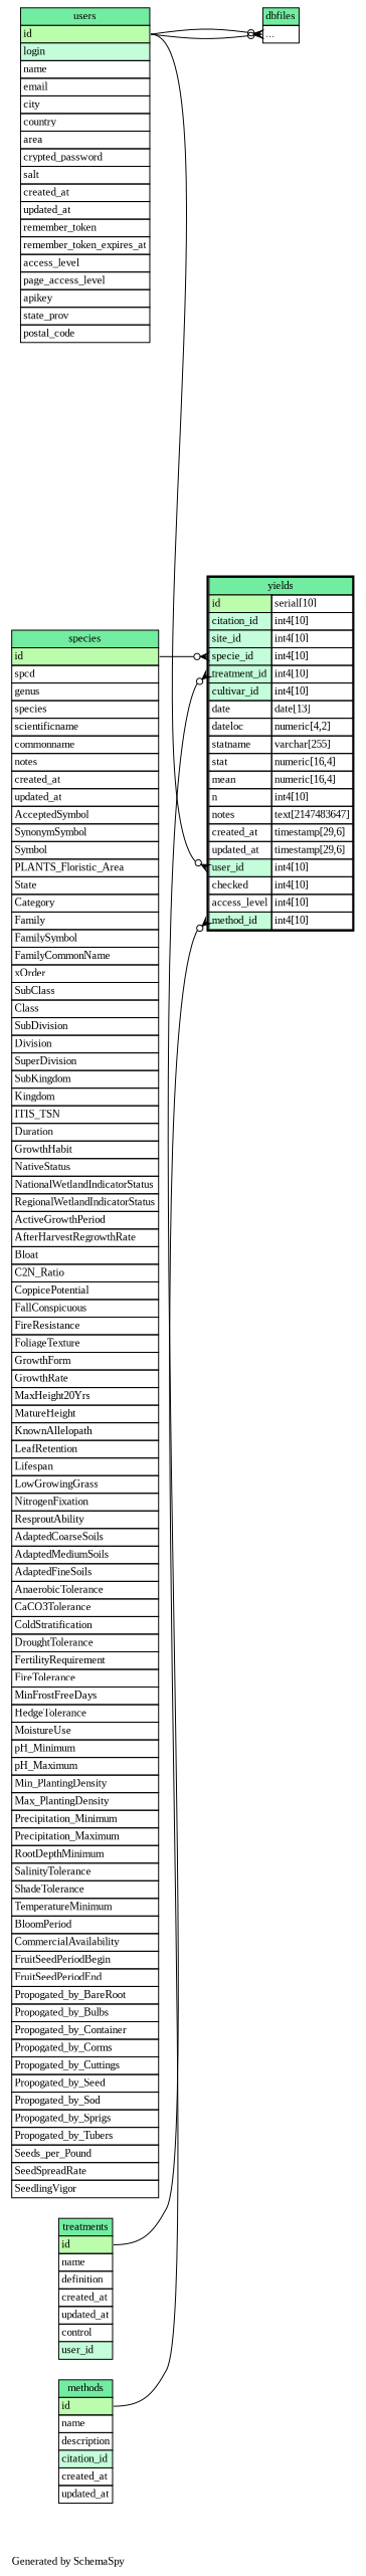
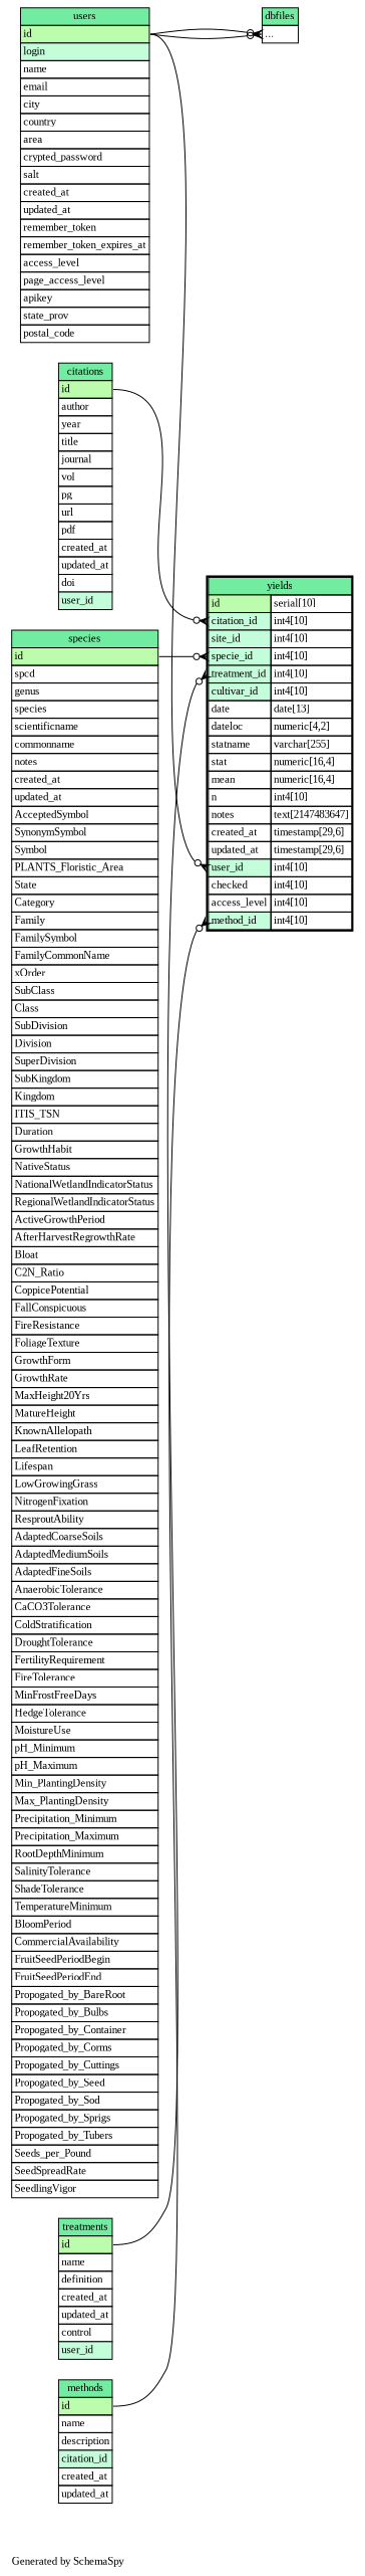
  digraph {
    bgcolor="#ffffff"
    fontname="Liberation Serif"
    fontsize=11
    label="\nGenerated by SchemaSpy"
    labeljust=l
    nodesep=0.18
    rankdir=RL
    ranksep=0.46
    node [fontname="Liberation Serif" fontsize=11 shape=plaintext]
    edge [arrowhead=none arrowsize=0.8 arrowtail=crowodot dir=back fontname="Liberation Serif" headport="id:e" tailport="elipses:w"]
+   n1 [label=<     <TABLE BORDER="0" CELLBORDER="1" CELLSPACING="0" BGCOLOR="#FFFFFF">       <TR><TD COLSPAN="4" BGCOLOR="#72ECA1" ALIGN="CENTER">citations</TD></TR>       <TR><TD PORT="id" COLSPAN="4" BGCOLOR="#bcfdad !important" ALIGN="LEFT">id</TD></TR>       <TR><TD PORT="author" COLSPAN="4" ALIGN="LEFT">author</TD></TR>       <TR><TD PORT="year" COLSPAN="4" ALIGN="LEFT">year</TD></TR>       <TR><TD PORT="title" COLSPAN="4" ALIGN="LEFT">title</TD></TR>       <TR><TD PORT="journal" COLSPAN="4" ALIGN="LEFT">journal</TD></TR>       <TR><TD PORT="vol" COLSPAN="4" ALIGN="LEFT">vol</TD></TR>       <TR><TD PORT="pg" COLSPAN="4" ALIGN="LEFT">pg</TD></TR>       <TR><TD PORT="url" COLSPAN="4" ALIGN="LEFT">url</TD></TR>       <TR><TD PORT="pdf" COLSPAN="4" ALIGN="LEFT">pdf</TD></TR>       <TR><TD PORT="created_at" COLSPAN="4" ALIGN="LEFT">created_at</TD></TR>       <TR><TD PORT="updated_at" COLSPAN="4" ALIGN="LEFT">updated_at</TD></TR>       <TR><TD PORT="doi" COLSPAN="4" ALIGN="LEFT">doi</TD></TR>       <TR><TD PORT="user_id" COLSPAN="4" BGCOLOR="#c4fdda !important" ALIGN="LEFT">user_id</TD></TR>     </TABLE>>]
    n2 [label=<     <TABLE BORDER="0" CELLBORDER="1" CELLSPACING="0" BGCOLOR="#FFFFFF">       <TR><TD COLSPAN="4" BGCOLOR="#72ECA1" ALIGN="CENTER">users</TD></TR>       <TR><TD PORT="id" COLSPAN="4" BGCOLOR="#bcfdad !important" ALIGN="LEFT">id</TD></TR>       <TR><TD PORT="login" COLSPAN="4" BGCOLOR="#c4fdda !important" ALIGN="LEFT">login</TD></TR>       <TR><TD PORT="name" COLSPAN="4" ALIGN="LEFT">name</TD></TR>       <TR><TD PORT="email" COLSPAN="4" ALIGN="LEFT">email</TD></TR>       <TR><TD PORT="city" COLSPAN="4" ALIGN="LEFT">city</TD></TR>       <TR><TD PORT="country" COLSPAN="4" ALIGN="LEFT">country</TD></TR>       <TR><TD PORT="area" COLSPAN="4" ALIGN="LEFT">area</TD></TR>       <TR><TD PORT="crypted_password" COLSPAN="4" ALIGN="LEFT">crypted_password</TD></TR>       <TR><TD PORT="salt" COLSPAN="4" ALIGN="LEFT">salt</TD></TR>       <TR><TD PORT="created_at" COLSPAN="4" ALIGN="LEFT">created_at</TD></TR>       <TR><TD PORT="updated_at" COLSPAN="4" ALIGN="LEFT">updated_at</TD></TR>       <TR><TD PORT="remember_token" COLSPAN="4" ALIGN="LEFT">remember_token</TD></TR>       <TR><TD PORT="remember_token_expires_at" COLSPAN="4" ALIGN="LEFT">remember_token_expires_at</TD></TR>       <TR><TD PORT="access_level" COLSPAN="4" ALIGN="LEFT">access_level</TD></TR>       <TR><TD PORT="page_access_level" COLSPAN="4" ALIGN="LEFT">page_access_level</TD></TR>       <TR><TD PORT="apikey" COLSPAN="4" ALIGN="LEFT">apikey</TD></TR>       <TR><TD PORT="state_prov" COLSPAN="4" ALIGN="LEFT">state_prov</TD></TR>       <TR><TD PORT="postal_code" COLSPAN="4" ALIGN="LEFT">postal_code</TD></TR>     </TABLE>>]
    n3 [label=<     <TABLE BORDER="0" CELLBORDER="1" CELLSPACING="0" BGCOLOR="#FFFFFF">       <TR><TD COLSPAN="4" BGCOLOR="#72ECA1" ALIGN="CENTER">dbfiles</TD></TR>       <TR><TD PORT="elipses" COLSPAN="4" ALIGN="LEFT">...</TD></TR>     </TABLE>>]
    n4 [label=<     <TABLE BORDER="2" CELLBORDER="1" CELLSPACING="0" BGCOLOR="#FFFFFF">       <TR><TD COLSPAN="4" BGCOLOR="#72ECA1" ALIGN="CENTER">yields</TD></TR>       <TR><TD PORT="id" COLSPAN="3" BGCOLOR="#bcfdad !important" ALIGN="LEFT">id</TD><TD PORT="id.type" ALIGN="LEFT">serial[10]</TD></TR>       <TR><TD PORT="citation_id" COLSPAN="3" BGCOLOR="#c4fdda !important" ALIGN="LEFT">citation_id</TD><TD PORT="citation_id.type" ALIGN="LEFT">int4[10]</TD></TR>       <TR><TD PORT="site_id" COLSPAN="3" BGCOLOR="#c4fdda !important" ALIGN="LEFT">site_id</TD><TD PORT="site_id.type" ALIGN="LEFT">int4[10]</TD></TR>       <TR><TD PORT="specie_id" COLSPAN="3" BGCOLOR="#c4fdda !important" ALIGN="LEFT">specie_id</TD><TD PORT="specie_id.type" ALIGN="LEFT">int4[10]</TD></TR>       <TR><TD PORT="treatment_id" COLSPAN="3" BGCOLOR="#c4fdda !important" ALIGN="LEFT">treatment_id</TD><TD PORT="treatment_id.type" ALIGN="LEFT">int4[10]</TD></TR>       <TR><TD PORT="cultivar_id" COLSPAN="3" BGCOLOR="#c4fdda !important" ALIGN="LEFT">cultivar_id</TD><TD PORT="cultivar_id.type" ALIGN="LEFT">int4[10]</TD></TR>       <TR><TD PORT="date" COLSPAN="3" ALIGN="LEFT">date</TD><TD PORT="date.type" ALIGN="LEFT">date[13]</TD></TR>       <TR><TD PORT="dateloc" COLSPAN="3" ALIGN="LEFT">dateloc</TD><TD PORT="dateloc.type" ALIGN="LEFT">numeric[4,2]</TD></TR>       <TR><TD PORT="statname" COLSPAN="3" ALIGN="LEFT">statname</TD><TD PORT="statname.type" ALIGN="LEFT">varchar[255]</TD></TR>       <TR><TD PORT="stat" COLSPAN="3" ALIGN="LEFT">stat</TD><TD PORT="stat.type" ALIGN="LEFT">numeric[16,4]</TD></TR>       <TR><TD PORT="mean" COLSPAN="3" ALIGN="LEFT">mean</TD><TD PORT="mean.type" ALIGN="LEFT">numeric[16,4]</TD></TR>       <TR><TD PORT="n" COLSPAN="3" ALIGN="LEFT">n</TD><TD PORT="n.type" ALIGN="LEFT">int4[10]</TD></TR>       <TR><TD PORT="notes" COLSPAN="3" ALIGN="LEFT">notes</TD><TD PORT="notes.type" ALIGN="LEFT">text[2147483647]</TD></TR>       <TR><TD PORT="created_at" COLSPAN="3" ALIGN="LEFT">created_at</TD><TD PORT="created_at.type" ALIGN="LEFT">timestamp[29,6]</TD></TR>       <TR><TD PORT="updated_at" COLSPAN="3" ALIGN="LEFT">updated_at</TD><TD PORT="updated_at.type" ALIGN="LEFT">timestamp[29,6]</TD></TR>       <TR><TD PORT="user_id" COLSPAN="3" BGCOLOR="#c4fdda !important" ALIGN="LEFT">user_id</TD><TD PORT="user_id.type" ALIGN="LEFT">int4[10]</TD></TR>       <TR><TD PORT="checked" COLSPAN="3" ALIGN="LEFT">checked</TD><TD PORT="checked.type" ALIGN="LEFT">int4[10]</TD></TR>       <TR><TD PORT="access_level" COLSPAN="3" ALIGN="LEFT">access_level</TD><TD PORT="access_level.type" ALIGN="LEFT">int4[10]</TD></TR>       <TR><TD PORT="method_id" COLSPAN="3" BGCOLOR="#c4fdda !important" ALIGN="LEFT">method_id</TD><TD PORT="method_id.type" ALIGN="LEFT">int4[10]</TD></TR>     </TABLE>>]
    n5 [label=<     <TABLE BORDER="0" CELLBORDER="1" CELLSPACING="0" BGCOLOR="#FFFFFF">       <TR><TD COLSPAN="4" BGCOLOR="#72ECA1" ALIGN="CENTER">methods</TD></TR>       <TR><TD PORT="id" COLSPAN="4" BGCOLOR="#bcfdad !important" ALIGN="LEFT">id</TD></TR>       <TR><TD PORT="name" COLSPAN="4" ALIGN="LEFT">name</TD></TR>       <TR><TD PORT="description" COLSPAN="4" ALIGN="LEFT">description</TD></TR>       <TR><TD PORT="citation_id" COLSPAN="4" BGCOLOR="#c4fdda !important" ALIGN="LEFT">citation_id</TD></TR>       <TR><TD PORT="created_at" COLSPAN="4" ALIGN="LEFT">created_at</TD></TR>       <TR><TD PORT="updated_at" COLSPAN="4" ALIGN="LEFT">updated_at</TD></TR>     </TABLE>>]
    n6 [label=<     <TABLE BORDER="0" CELLBORDER="1" CELLSPACING="0" BGCOLOR="#FFFFFF">       <TR><TD COLSPAN="4" BGCOLOR="#72ECA1" ALIGN="CENTER">species</TD></TR>       <TR><TD PORT="id" COLSPAN="4" BGCOLOR="#bcfdad !important" ALIGN="LEFT">id</TD></TR>       <TR><TD PORT="spcd" COLSPAN="4" ALIGN="LEFT">spcd</TD></TR>       <TR><TD PORT="genus" COLSPAN="4" ALIGN="LEFT">genus</TD></TR>       <TR><TD PORT="species" COLSPAN="4" ALIGN="LEFT">species</TD></TR>       <TR><TD PORT="scientificname" COLSPAN="4" ALIGN="LEFT">scientificname</TD></TR>       <TR><TD PORT="commonname" COLSPAN="4" ALIGN="LEFT">commonname</TD></TR>       <TR><TD PORT="notes" COLSPAN="4" ALIGN="LEFT">notes</TD></TR>       <TR><TD PORT="created_at" COLSPAN="4" ALIGN="LEFT">created_at</TD></TR>       <TR><TD PORT="updated_at" COLSPAN="4" ALIGN="LEFT">updated_at</TD></TR>       <TR><TD PORT="AcceptedSymbol" COLSPAN="4" ALIGN="LEFT">AcceptedSymbol</TD></TR>       <TR><TD PORT="SynonymSymbol" COLSPAN="4" ALIGN="LEFT">SynonymSymbol</TD></TR>       <TR><TD PORT="Symbol" COLSPAN="4" ALIGN="LEFT">Symbol</TD></TR>       <TR><TD PORT="PLANTS_Floristic_Area" COLSPAN="4" ALIGN="LEFT">PLANTS_Floristic_Area</TD></TR>       <TR><TD PORT="State" COLSPAN="4" ALIGN="LEFT">State</TD></TR>       <TR><TD PORT="Category" COLSPAN="4" ALIGN="LEFT">Category</TD></TR>       <TR><TD PORT="Family" COLSPAN="4" ALIGN="LEFT">Family</TD></TR>       <TR><TD PORT="FamilySymbol" COLSPAN="4" ALIGN="LEFT">FamilySymbol</TD></TR>       <TR><TD PORT="FamilyCommonName" COLSPAN="4" ALIGN="LEFT">FamilyCommonName</TD></TR>       <TR><TD PORT="xOrder" COLSPAN="4" ALIGN="LEFT">xOrder</TD></TR>       <TR><TD PORT="SubClass" COLSPAN="4" ALIGN="LEFT">SubClass</TD></TR>       <TR><TD PORT="Class" COLSPAN="4" ALIGN="LEFT">Class</TD></TR>       <TR><TD PORT="SubDivision" COLSPAN="4" ALIGN="LEFT">SubDivision</TD></TR>       <TR><TD PORT="Division" COLSPAN="4" ALIGN="LEFT">Division</TD></TR>       <TR><TD PORT="SuperDivision" COLSPAN="4" ALIGN="LEFT">SuperDivision</TD></TR>       <TR><TD PORT="SubKingdom" COLSPAN="4" ALIGN="LEFT">SubKingdom</TD></TR>       <TR><TD PORT="Kingdom" COLSPAN="4" ALIGN="LEFT">Kingdom</TD></TR>       <TR><TD PORT="ITIS_TSN" COLSPAN="4" ALIGN="LEFT">ITIS_TSN</TD></TR>       <TR><TD PORT="Duration" COLSPAN="4" ALIGN="LEFT">Duration</TD></TR>       <TR><TD PORT="GrowthHabit" COLSPAN="4" ALIGN="LEFT">GrowthHabit</TD></TR>       <TR><TD PORT="NativeStatus" COLSPAN="4" ALIGN="LEFT">NativeStatus</TD></TR>       <TR><TD PORT="NationalWetlandIndicatorStatus" COLSPAN="4" ALIGN="LEFT">NationalWetlandIndicatorStatus</TD></TR>       <TR><TD PORT="RegionalWetlandIndicatorStatus" COLSPAN="4" ALIGN="LEFT">RegionalWetlandIndicatorStatus</TD></TR>       <TR><TD PORT="ActiveGrowthPeriod" COLSPAN="4" ALIGN="LEFT">ActiveGrowthPeriod</TD></TR>       <TR><TD PORT="AfterHarvestRegrowthRate" COLSPAN="4" ALIGN="LEFT">AfterHarvestRegrowthRate</TD></TR>       <TR><TD PORT="Bloat" COLSPAN="4" ALIGN="LEFT">Bloat</TD></TR>       <TR><TD PORT="C2N_Ratio" COLSPAN="4" ALIGN="LEFT">C2N_Ratio</TD></TR>       <TR><TD PORT="CoppicePotential" COLSPAN="4" ALIGN="LEFT">CoppicePotential</TD></TR>       <TR><TD PORT="FallConspicuous" COLSPAN="4" ALIGN="LEFT">FallConspicuous</TD></TR>       <TR><TD PORT="FireResistance" COLSPAN="4" ALIGN="LEFT">FireResistance</TD></TR>       <TR><TD PORT="FoliageTexture" COLSPAN="4" ALIGN="LEFT">FoliageTexture</TD></TR>       <TR><TD PORT="GrowthForm" COLSPAN="4" ALIGN="LEFT">GrowthForm</TD></TR>       <TR><TD PORT="GrowthRate" COLSPAN="4" ALIGN="LEFT">GrowthRate</TD></TR>       <TR><TD PORT="MaxHeight20Yrs" COLSPAN="4" ALIGN="LEFT">MaxHeight20Yrs</TD></TR>       <TR><TD PORT="MatureHeight" COLSPAN="4" ALIGN="LEFT">MatureHeight</TD></TR>       <TR><TD PORT="KnownAllelopath" COLSPAN="4" ALIGN="LEFT">KnownAllelopath</TD></TR>       <TR><TD PORT="LeafRetention" COLSPAN="4" ALIGN="LEFT">LeafRetention</TD></TR>       <TR><TD PORT="Lifespan" COLSPAN="4" ALIGN="LEFT">Lifespan</TD></TR>       <TR><TD PORT="LowGrowingGrass" COLSPAN="4" ALIGN="LEFT">LowGrowingGrass</TD></TR>       <TR><TD PORT="NitrogenFixation" COLSPAN="4" ALIGN="LEFT">NitrogenFixation</TD></TR>       <TR><TD PORT="ResproutAbility" COLSPAN="4" ALIGN="LEFT">ResproutAbility</TD></TR>       <TR><TD PORT="AdaptedCoarseSoils" COLSPAN="4" ALIGN="LEFT">AdaptedCoarseSoils</TD></TR>       <TR><TD PORT="AdaptedMediumSoils" COLSPAN="4" ALIGN="LEFT">AdaptedMediumSoils</TD></TR>       <TR><TD PORT="AdaptedFineSoils" COLSPAN="4" ALIGN="LEFT">AdaptedFineSoils</TD></TR>       <TR><TD PORT="AnaerobicTolerance" COLSPAN="4" ALIGN="LEFT">AnaerobicTolerance</TD></TR>       <TR><TD PORT="CaCO3Tolerance" COLSPAN="4" ALIGN="LEFT">CaCO3Tolerance</TD></TR>       <TR><TD PORT="ColdStratification" COLSPAN="4" ALIGN="LEFT">ColdStratification</TD></TR>       <TR><TD PORT="DroughtTolerance" COLSPAN="4" ALIGN="LEFT">DroughtTolerance</TD></TR>       <TR><TD PORT="FertilityRequirement" COLSPAN="4" ALIGN="LEFT">FertilityRequirement</TD></TR>       <TR><TD PORT="FireTolerance" COLSPAN="4" ALIGN="LEFT">FireTolerance</TD></TR>       <TR><TD PORT="MinFrostFreeDays" COLSPAN="4" ALIGN="LEFT">MinFrostFreeDays</TD></TR>       <TR><TD PORT="HedgeTolerance" COLSPAN="4" ALIGN="LEFT">HedgeTolerance</TD></TR>       <TR><TD PORT="MoistureUse" COLSPAN="4" ALIGN="LEFT">MoistureUse</TD></TR>       <TR><TD PORT="pH_Minimum" COLSPAN="4" ALIGN="LEFT">pH_Minimum</TD></TR>       <TR><TD PORT="pH_Maximum" COLSPAN="4" ALIGN="LEFT">pH_Maximum</TD></TR>       <TR><TD PORT="Min_PlantingDensity" COLSPAN="4" ALIGN="LEFT">Min_PlantingDensity</TD></TR>       <TR><TD PORT="Max_PlantingDensity" COLSPAN="4" ALIGN="LEFT">Max_PlantingDensity</TD></TR>       <TR><TD PORT="Precipitation_Minimum" COLSPAN="4" ALIGN="LEFT">Precipitation_Minimum</TD></TR>       <TR><TD PORT="Precipitation_Maximum" COLSPAN="4" ALIGN="LEFT">Precipitation_Maximum</TD></TR>       <TR><TD PORT="RootDepthMinimum" COLSPAN="4" ALIGN="LEFT">RootDepthMinimum</TD></TR>       <TR><TD PORT="SalinityTolerance" COLSPAN="4" ALIGN="LEFT">SalinityTolerance</TD></TR>       <TR><TD PORT="ShadeTolerance" COLSPAN="4" ALIGN="LEFT">ShadeTolerance</TD></TR>       <TR><TD PORT="TemperatureMinimum" COLSPAN="4" ALIGN="LEFT">TemperatureMinimum</TD></TR>       <TR><TD PORT="BloomPeriod" COLSPAN="4" ALIGN="LEFT">BloomPeriod</TD></TR>       <TR><TD PORT="CommercialAvailability" COLSPAN="4" ALIGN="LEFT">CommercialAvailability</TD></TR>       <TR><TD PORT="FruitSeedPeriodBegin" COLSPAN="4" ALIGN="LEFT">FruitSeedPeriodBegin</TD></TR>       <TR><TD PORT="FruitSeedPeriodEnd" COLSPAN="4" ALIGN="LEFT">FruitSeedPeriodEnd</TD></TR>       <TR><TD PORT="Propogated_by_BareRoot" COLSPAN="4" ALIGN="LEFT">Propogated_by_BareRoot</TD></TR>       <TR><TD PORT="Propogated_by_Bulbs" COLSPAN="4" ALIGN="LEFT">Propogated_by_Bulbs</TD></TR>       <TR><TD PORT="Propogated_by_Container" COLSPAN="4" ALIGN="LEFT">Propogated_by_Container</TD></TR>       <TR><TD PORT="Propogated_by_Corms" COLSPAN="4" ALIGN="LEFT">Propogated_by_Corms</TD></TR>       <TR><TD PORT="Propogated_by_Cuttings" COLSPAN="4" ALIGN="LEFT">Propogated_by_Cuttings</TD></TR>       <TR><TD PORT="Propogated_by_Seed" COLSPAN="4" ALIGN="LEFT">Propogated_by_Seed</TD></TR>       <TR><TD PORT="Propogated_by_Sod" COLSPAN="4" ALIGN="LEFT">Propogated_by_Sod</TD></TR>       <TR><TD PORT="Propogated_by_Sprigs" COLSPAN="4" ALIGN="LEFT">Propogated_by_Sprigs</TD></TR>       <TR><TD PORT="Propogated_by_Tubers" COLSPAN="4" ALIGN="LEFT">Propogated_by_Tubers</TD></TR>       <TR><TD PORT="Seeds_per_Pound" COLSPAN="4" ALIGN="LEFT">Seeds_per_Pound</TD></TR>       <TR><TD PORT="SeedSpreadRate" COLSPAN="4" ALIGN="LEFT">SeedSpreadRate</TD></TR>       <TR><TD PORT="SeedlingVigor" COLSPAN="4" ALIGN="LEFT">SeedlingVigor</TD></TR>     </TABLE>>]
    n7 [label=<     <TABLE BORDER="0" CELLBORDER="1" CELLSPACING="0" BGCOLOR="#FFFFFF">       <TR><TD COLSPAN="4" BGCOLOR="#72ECA1" ALIGN="CENTER">treatments</TD></TR>       <TR><TD PORT="id" COLSPAN="4" BGCOLOR="#bcfdad !important" ALIGN="LEFT">id</TD></TR>       <TR><TD PORT="name" COLSPAN="4" ALIGN="LEFT">name</TD></TR>       <TR><TD PORT="definition" COLSPAN="4" ALIGN="LEFT">definition</TD></TR>       <TR><TD PORT="created_at" COLSPAN="4" ALIGN="LEFT">created_at</TD></TR>       <TR><TD PORT="updated_at" COLSPAN="4" ALIGN="LEFT">updated_at</TD></TR>       <TR><TD PORT="control" COLSPAN="4" ALIGN="LEFT">control</TD></TR>       <TR><TD PORT="user_id" COLSPAN="4" BGCOLOR="#c4fdda !important" ALIGN="LEFT">user_id</TD></TR>     </TABLE>>]
    n3 -> n2
    n3 -> n2
+   n4 -> n1 [tailport="citation_id:w"]
    n4 -> n2 [tailport="user_id:w"]
    n4 -> n5 [tailport="method_id:w"]
    n4 -> n6 [tailport="specie_id:w"]
    n4 -> n7 [tailport="treatment_id:w"]
  }
